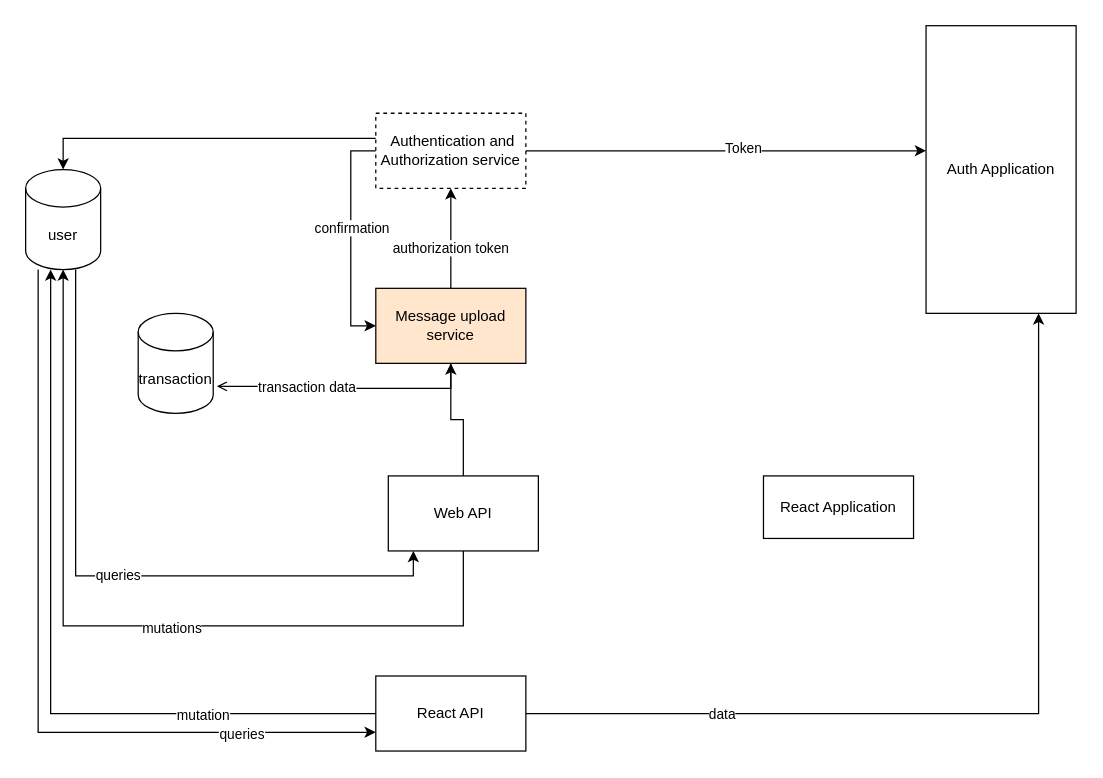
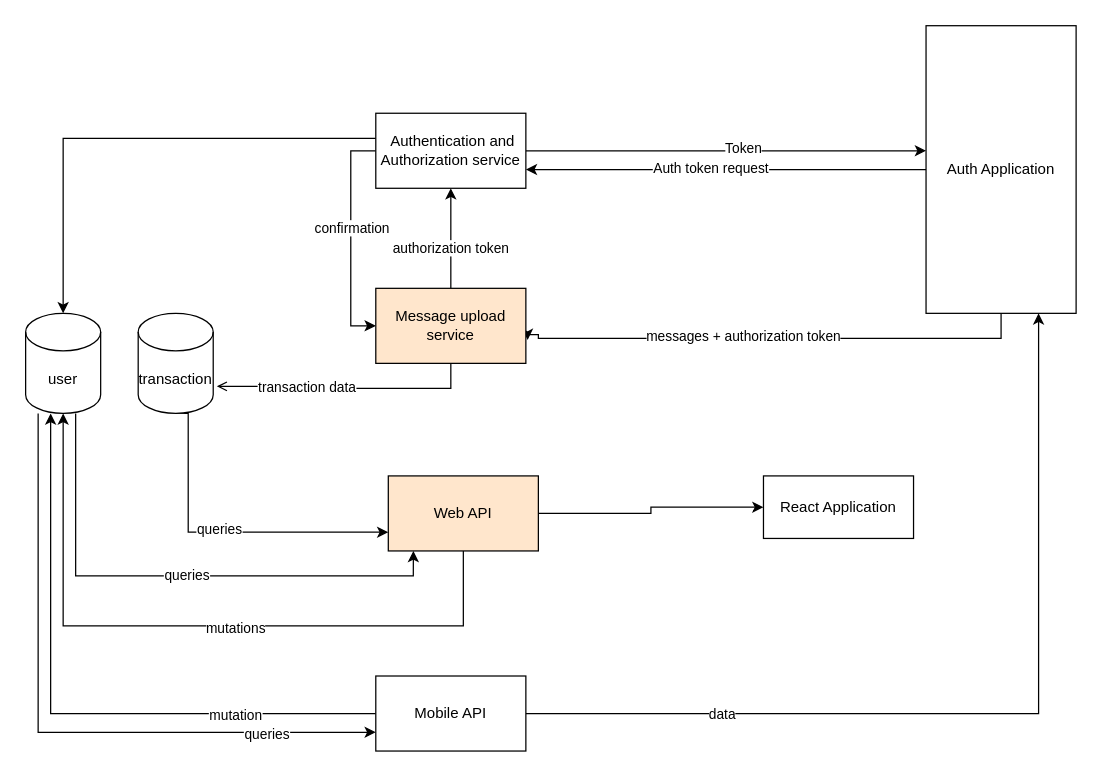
  <mxCell id="0" />
  <mxCell id="1" parent="0" />
+ <mxCell id="2" style="edgeStyle=orthogonalEdgeStyle;rounded=0;orthogonalLoop=1;jettySize=auto;html=1;entryX=1.012;entryY=0.688;entryDx=0;entryDy=0;entryPerimeter=0;" parent="1" source="6" target="17" edge="1"><mxGeometry relative="1" as="geometry"><Array as="points"><mxPoint x="800" y="270" /><mxPoint x="430" y="270" /><mxPoint x="430" y="267" /><mxPoint x="421" y="267" /></Array></mxGeometry></mxCell>
+ <mxCell id="3" value="messages + authorization token" style="edgeLabel;html=1;align=center;verticalAlign=middle;resizable=0;points=[];" parent="2" vertex="1" connectable="0"><mxGeometry x="0.117" y="-2" relative="1" as="geometry"><mxPoint as="offset" /></mxGeometry></mxCell>
+ <mxCell id="4" style="edgeStyle=orthogonalEdgeStyle;rounded=0;orthogonalLoop=1;jettySize=auto;html=1;entryX=1;entryY=0.75;entryDx=0;entryDy=0;" parent="1" source="6" target="12" edge="1"><mxGeometry relative="1" as="geometry" /></mxCell>
+ <mxCell id="5" value="Auth token request" style="edgeLabel;html=1;align=center;verticalAlign=middle;resizable=0;points=[];" parent="4" vertex="1" connectable="0"><mxGeometry x="0.08" y="-2" relative="1" as="geometry"><mxPoint as="offset" /></mxGeometry></mxCell>
  <mxCell id="6" value="Auth Application" style="rounded=0;whiteSpace=wrap;html=1;" parent="1" vertex="1"><mxGeometry x="740" y="20" width="120" height="230" as="geometry" /></mxCell>
  <mxCell id="7" style="edgeStyle=orthogonalEdgeStyle;rounded=0;orthogonalLoop=1;jettySize=auto;html=1;" parent="1" source="12" edge="1"><mxGeometry relative="1" as="geometry"><mxPoint x="740" y="120" as="targetPoint" /></mxGeometry></mxCell>
  <mxCell id="8" value="Token" style="edgeLabel;html=1;align=center;verticalAlign=middle;resizable=0;points=[];" vertex="1" connectable="0" parent="7"><mxGeometry x="0.087" y="3" relative="1" as="geometry"><mxPoint as="offset" /></mxGeometry></mxCell>
  <mxCell id="9" style="edgeStyle=orthogonalEdgeStyle;rounded=0;orthogonalLoop=1;jettySize=auto;html=1;entryX=0;entryY=0.5;entryDx=0;entryDy=0;" parent="1" source="12" target="17" edge="1"><mxGeometry relative="1" as="geometry"><Array as="points"><mxPoint x="280" y="120" /><mxPoint x="280" y="260" /></Array></mxGeometry></mxCell>
  <mxCell id="10" value="confirmation" style="edgeLabel;html=1;align=center;verticalAlign=middle;resizable=0;points=[];" parent="9" vertex="1" connectable="0"><mxGeometry x="-0.097" relative="1" as="geometry"><mxPoint as="offset" /></mxGeometry></mxCell>
  <mxCell id="11" style="edgeStyle=orthogonalEdgeStyle;rounded=0;orthogonalLoop=1;jettySize=auto;html=1;entryX=0.5;entryY=0;entryDx=0;entryDy=0;entryPerimeter=0;" edge="1" parent="1" source="12" target="29"><mxGeometry relative="1" as="geometry"><Array as="points"><mxPoint x="50" y="110" /></Array></mxGeometry></mxCell>
- <mxCell id="12" value="&amp;nbsp;Authentication and Authorization service" style="rounded=0;whiteSpace=wrap;html=1;dashed=1;" parent="1" vertex="1"><mxGeometry x="300" y="90" width="120" height="60" as="geometry" /></mxCell>
+ <mxCell id="12" value="&amp;nbsp;Authentication and Authorization service" style="rounded=0;whiteSpace=wrap;html=1;" parent="1" vertex="1"><mxGeometry x="300" y="90" width="120" height="60" as="geometry" /></mxCell>
  <mxCell id="13" style="edgeStyle=orthogonalEdgeStyle;rounded=0;orthogonalLoop=1;jettySize=auto;html=1;entryX=0.5;entryY=1;entryDx=0;entryDy=0;" parent="1" source="17" target="12" edge="1"><mxGeometry relative="1" as="geometry" /></mxCell>
  <mxCell id="14" value="authorization token" style="edgeLabel;html=1;align=center;verticalAlign=middle;resizable=0;points=[];" parent="13" vertex="1" connectable="0"><mxGeometry x="-0.163" y="1" relative="1" as="geometry"><mxPoint as="offset" /></mxGeometry></mxCell>
  <mxCell id="15" style="edgeStyle=orthogonalEdgeStyle;rounded=0;orthogonalLoop=1;jettySize=auto;html=1;entryX=1.048;entryY=0.73;entryDx=0;entryDy=0;entryPerimeter=0;endArrow=open;" parent="1" source="17" target="20" edge="1"><mxGeometry relative="1" as="geometry"><Array as="points"><mxPoint x="360" y="310" /><mxPoint x="275" y="310" /><mxPoint x="275" y="308" /></Array></mxGeometry></mxCell>
  <mxCell id="16" value="transaction data" style="edgeLabel;html=1;align=center;verticalAlign=middle;resizable=0;points=[];" parent="15" vertex="1" connectable="0"><mxGeometry x="0.309" relative="1" as="geometry"><mxPoint as="offset" /></mxGeometry></mxCell>
  <mxCell id="17" value="Message upload service" style="rounded=0;whiteSpace=wrap;html=1;fillColor=#ffe6cc;" parent="1" vertex="1"><mxGeometry x="300" y="230" width="120" height="60" as="geometry" /></mxCell>
+ <mxCell id="18" style="edgeStyle=orthogonalEdgeStyle;rounded=0;orthogonalLoop=1;jettySize=auto;html=1;entryX=0;entryY=0.75;entryDx=0;entryDy=0;exitX=0.5;exitY=1;exitDx=0;exitDy=0;exitPerimeter=0;" edge="1" parent="1" source="20" target="24"><mxGeometry relative="1" as="geometry"><Array as="points"><mxPoint x="150" y="330" /><mxPoint x="150" y="425" /></Array></mxGeometry></mxCell>
+ <mxCell id="19" value="queries" style="edgeLabel;html=1;align=center;verticalAlign=middle;resizable=0;points=[];" vertex="1" connectable="0" parent="18"><mxGeometry x="-0.03" y="3" relative="1" as="geometry"><mxPoint as="offset" /></mxGeometry></mxCell>
  <mxCell id="20" value="transaction" style="shape=cylinder3;whiteSpace=wrap;html=1;boundedLbl=1;backgroundOutline=1;size=15;" parent="1" vertex="1"><mxGeometry x="110" y="250" width="60" height="80" as="geometry" /></mxCell>
  <mxCell id="21" style="edgeStyle=orthogonalEdgeStyle;rounded=0;orthogonalLoop=1;jettySize=auto;html=1;" edge="1" parent="1" source="24" target="29"><mxGeometry relative="1" as="geometry"><Array as="points"><mxPoint x="370" y="500" /><mxPoint x="50" y="500" /></Array></mxGeometry></mxCell>
  <mxCell id="22" value="mutations" style="edgeLabel;html=1;align=center;verticalAlign=middle;resizable=0;points=[];" vertex="1" connectable="0" parent="21"><mxGeometry x="-0.115" y="1" relative="1" as="geometry"><mxPoint as="offset" /></mxGeometry></mxCell>
- <mxCell id="23" style="edgeStyle=orthogonalEdgeStyle;rounded=0;orthogonalLoop=1;jettySize=auto;html=1;" edge="1" parent="1" source="24" target="17"><mxGeometry relative="1" as="geometry" /></mxCell>
- <mxCell id="24" value="Web API" style="rounded=0;whiteSpace=wrap;html=1;" vertex="1" parent="1"><mxGeometry x="310" y="380" width="120" height="60" as="geometry" /></mxCell>
+ <mxCell id="23" style="edgeStyle=orthogonalEdgeStyle;rounded=0;orthogonalLoop=1;jettySize=auto;html=1;entryX=0;entryY=0.5;entryDx=0;entryDy=0;" edge="1" parent="1" source="24" target="35"><mxGeometry relative="1" as="geometry" /></mxCell>
+ <mxCell id="24" value="Web API" style="rounded=0;whiteSpace=wrap;html=1;fillColor=#ffe6cc;" vertex="1" parent="1"><mxGeometry x="310" y="380" width="120" height="60" as="geometry" /></mxCell>
  <mxCell id="25" style="edgeStyle=orthogonalEdgeStyle;rounded=0;orthogonalLoop=1;jettySize=auto;html=1;entryX=0.167;entryY=1;entryDx=0;entryDy=0;entryPerimeter=0;" edge="1" parent="1" source="29" target="24"><mxGeometry relative="1" as="geometry"><Array as="points"><mxPoint x="60" y="460" /><mxPoint x="330" y="460" /></Array></mxGeometry></mxCell>
  <mxCell id="26" value="queries" style="edgeLabel;html=1;align=center;verticalAlign=middle;resizable=0;points=[];" vertex="1" connectable="0" parent="25"><mxGeometry x="0.04" y="1" relative="1" as="geometry"><mxPoint as="offset" /></mxGeometry></mxCell>
  <mxCell id="27" style="edgeStyle=orthogonalEdgeStyle;rounded=0;orthogonalLoop=1;jettySize=auto;html=1;entryX=0;entryY=0.75;entryDx=0;entryDy=0;" edge="1" parent="1" source="29" target="34"><mxGeometry relative="1" as="geometry"><Array as="points"><mxPoint x="30" y="585" /></Array></mxGeometry></mxCell>
  <mxCell id="28" value="queries" style="edgeLabel;html=1;align=center;verticalAlign=middle;resizable=0;points=[];" vertex="1" connectable="0" parent="27"><mxGeometry x="0.664" y="-1" relative="1" as="geometry"><mxPoint as="offset" /></mxGeometry></mxCell>
- <mxCell id="29" value="user" style="shape=cylinder3;whiteSpace=wrap;html=1;boundedLbl=1;backgroundOutline=1;size=15;" vertex="1" parent="1"><mxGeometry x="20" y="135" width="60" height="80" as="geometry" /></mxCell>
+ <mxCell id="29" value="user" style="shape=cylinder3;whiteSpace=wrap;html=1;boundedLbl=1;backgroundOutline=1;size=15;" vertex="1" parent="1"><mxGeometry x="20" y="250" width="60" height="80" as="geometry" /></mxCell>
  <mxCell id="30" style="edgeStyle=orthogonalEdgeStyle;rounded=0;orthogonalLoop=1;jettySize=auto;html=1;entryX=0.75;entryY=1;entryDx=0;entryDy=0;" edge="1" parent="1" source="34" target="6"><mxGeometry relative="1" as="geometry" /></mxCell>
  <mxCell id="31" value="data" style="edgeLabel;html=1;align=center;verticalAlign=middle;resizable=0;points=[];" vertex="1" connectable="0" parent="30"><mxGeometry x="-0.573" relative="1" as="geometry"><mxPoint as="offset" /></mxGeometry></mxCell>
  <mxCell id="32" style="edgeStyle=orthogonalEdgeStyle;rounded=0;orthogonalLoop=1;jettySize=auto;html=1;" edge="1" parent="1" source="34" target="29"><mxGeometry relative="1" as="geometry"><Array as="points"><mxPoint x="40" y="570" /></Array></mxGeometry></mxCell>
  <mxCell id="33" value="mutation" style="edgeLabel;html=1;align=center;verticalAlign=middle;resizable=0;points=[];" vertex="1" connectable="0" parent="32"><mxGeometry x="-0.547" y="1" relative="1" as="geometry"><mxPoint as="offset" /></mxGeometry></mxCell>
- <mxCell id="34" value="React API" style="rounded=0;whiteSpace=wrap;html=1;" vertex="1" parent="1"><mxGeometry x="300" y="540" width="120" height="60" as="geometry" /></mxCell>
+ <mxCell id="34" value="Mobile API" style="rounded=0;whiteSpace=wrap;html=1;" vertex="1" parent="1"><mxGeometry x="300" y="540" width="120" height="60" as="geometry" /></mxCell>
  <mxCell id="35" value="React Application" style="rounded=0;whiteSpace=wrap;html=1;" vertex="1" parent="1"><mxGeometry x="610" y="380" width="120" height="50" as="geometry" /></mxCell>
